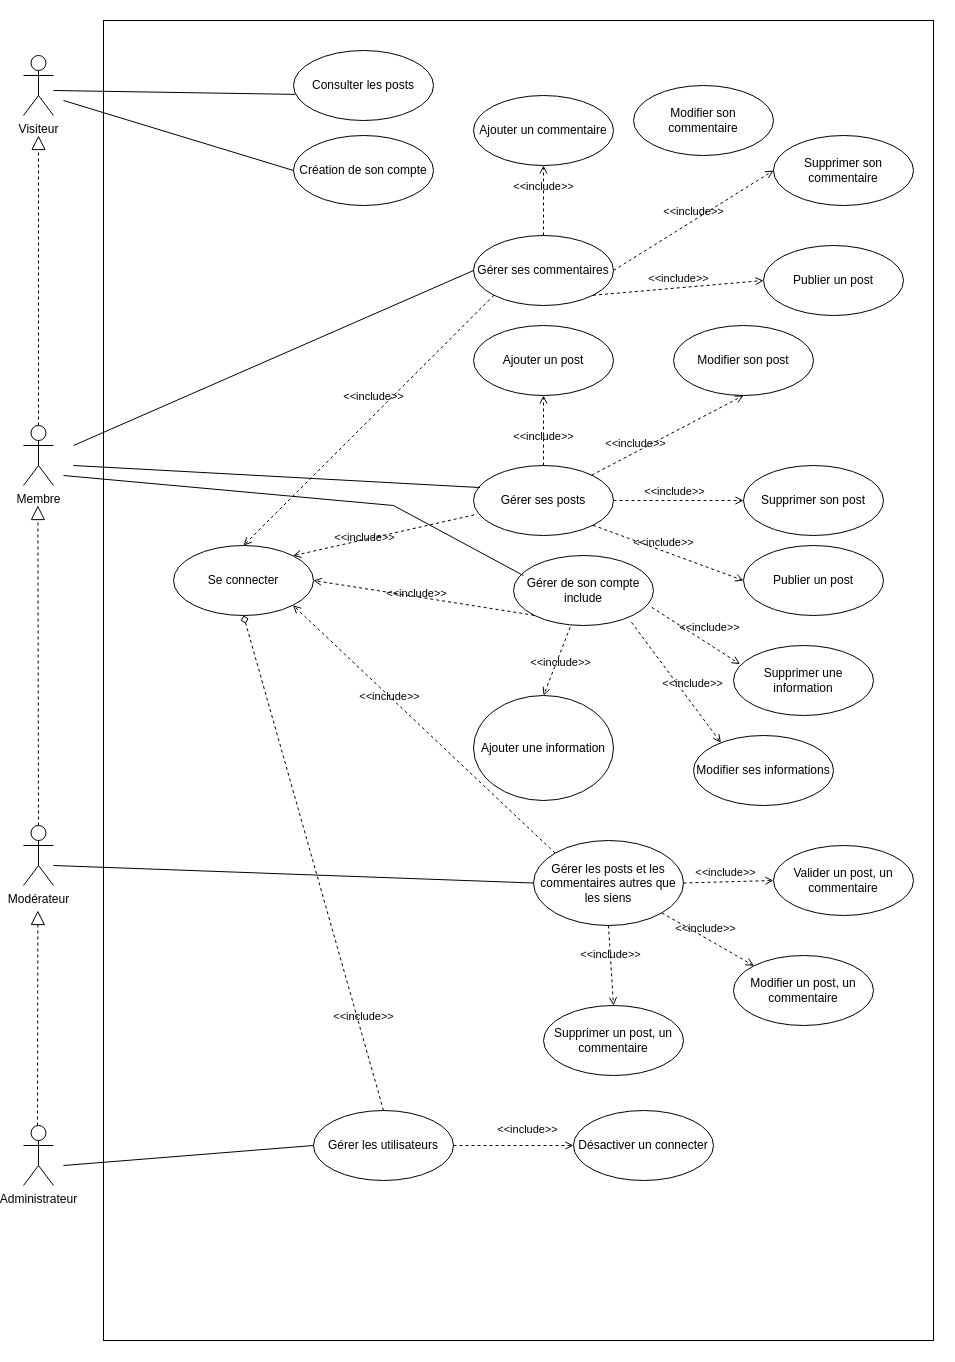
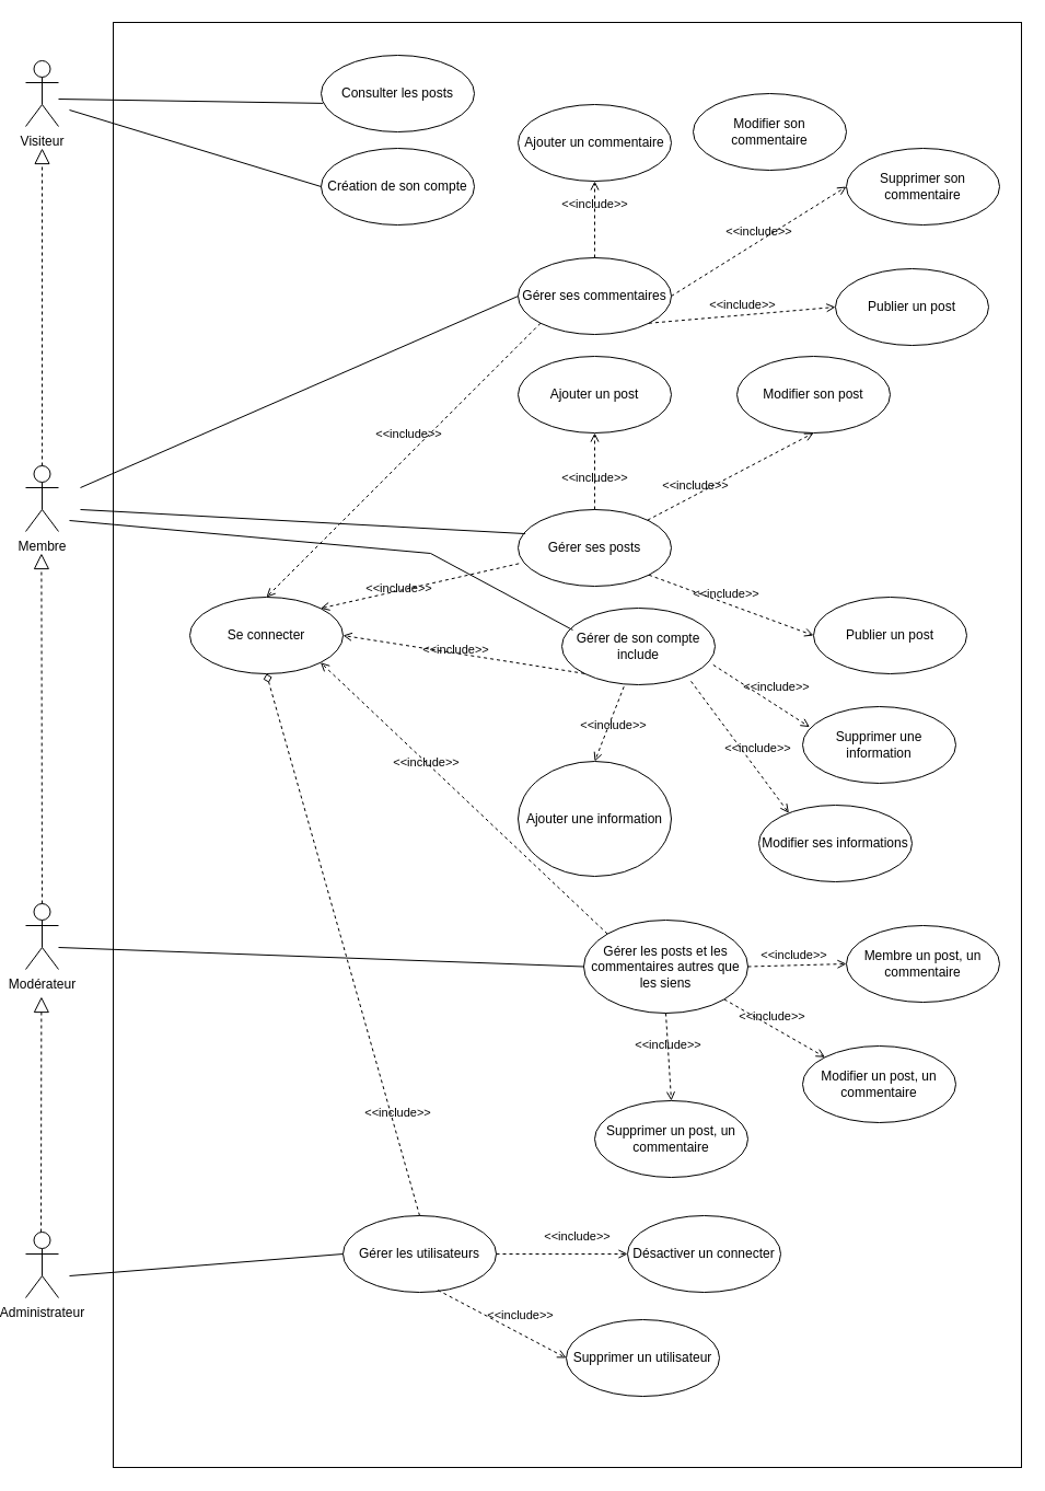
  <mxCell id="0" />
  <mxCell id="1" parent="0" />
  <mxCell id="2" value="" style="rounded=0;whiteSpace=wrap;html=1;fillColor=none;movable=0;resizable=0;rotatable=0;deletable=0;editable=0;locked=1;connectable=0;" vertex="1" parent="1"><mxGeometry y="20" width="830" height="1320" as="geometry" x="100" /></mxCell>
  <mxCell id="3" value="Administrateur" style="shape=umlActor;verticalLabelPosition=bottom;verticalAlign=top;html=1;" vertex="1" parent="1"><mxGeometry x="20" y="1125" width="30" height="60" as="geometry" /></mxCell>
  <mxCell id="4" value="Modérateur" style="shape=umlActor;verticalLabelPosition=bottom;verticalAlign=top;html=1;" vertex="1" parent="1"><mxGeometry x="20" y="825" width="30" height="60" as="geometry" /></mxCell>
  <mxCell id="5" value="Membre" style="shape=umlActor;verticalLabelPosition=bottom;verticalAlign=top;html=1;" vertex="1" parent="1"><mxGeometry x="20" y="425" width="30" height="60" as="geometry" /></mxCell>
  <mxCell id="6" value="Visiteur" style="shape=umlActor;verticalLabelPosition=bottom;verticalAlign=top;html=1;" vertex="1" parent="1"><mxGeometry x="20" y="55" width="30" height="60" as="geometry" /></mxCell>
  <mxCell id="7" value="Consulter les posts" style="ellipse;whiteSpace=wrap;html=1;" vertex="1" parent="1"><mxGeometry x="290" y="50" width="140" height="70" as="geometry" /></mxCell>
  <mxCell id="8" value="Ajouter un post" style="ellipse;whiteSpace=wrap;html=1;" vertex="1" parent="1"><mxGeometry x="470" y="325" width="140" height="70" as="geometry" /></mxCell>
  <mxCell id="9" value="Gérer ses posts" style="ellipse;whiteSpace=wrap;html=1;" vertex="1" parent="1"><mxGeometry x="470" y="465" width="140" height="70" as="geometry" /></mxCell>
  <mxCell id="10" value="Modifier son post" style="ellipse;whiteSpace=wrap;html=1;" vertex="1" parent="1"><mxGeometry x="670" y="325" width="140" height="70" as="geometry" /></mxCell>
- <mxCell id="11" value="Supprimer son post" style="ellipse;whiteSpace=wrap;html=1;" vertex="1" parent="1"><mxGeometry x="740" y="465" width="140" height="70" as="geometry" /></mxCell>
  <mxCell id="12" value="&amp;lt;&amp;lt;include&amp;gt;&amp;gt;" style="html=1;verticalAlign=bottom;labelBackgroundColor=none;endArrow=open;endFill=0;dashed=1;rounded=0;exitX=0.5;exitY=0;exitDx=0;exitDy=0;entryX=0.5;entryY=1;entryDx=0;entryDy=0;" edge="1" parent="1" source="9" target="8"><mxGeometry x="-0.429" width="160" relative="1" as="geometry"><mxPoint x="500" y="585" as="sourcePoint" /><mxPoint x="660" y="585" as="targetPoint" /><mxPoint as="offset" /></mxGeometry></mxCell>
  <mxCell id="13" value="&amp;lt;&amp;lt;include&amp;gt;&amp;gt;" style="html=1;verticalAlign=bottom;labelBackgroundColor=none;endArrow=open;endFill=0;dashed=1;rounded=0;entryX=0.5;entryY=1;entryDx=0;entryDy=0;" edge="1" parent="1" source="9" target="10"><mxGeometry x="-0.429" width="160" relative="1" as="geometry"><mxPoint x="620" y="475" as="sourcePoint" /><mxPoint x="620" y="405" as="targetPoint" /><mxPoint as="offset" /></mxGeometry></mxCell>
- <mxCell id="14" value="&amp;lt;&amp;lt;include&amp;gt;&amp;gt;" style="html=1;verticalAlign=bottom;labelBackgroundColor=none;endArrow=open;endFill=0;dashed=1;rounded=0;exitX=1;exitY=0.5;exitDx=0;exitDy=0;entryX=0;entryY=0.5;entryDx=0;entryDy=0;" edge="1" parent="1" source="9" target="11"><mxGeometry x="-0.062" width="160" relative="1" as="geometry"><mxPoint x="650" y="555" as="sourcePoint" /><mxPoint x="650" y="485" as="targetPoint" /><mxPoint as="offset" /></mxGeometry></mxCell>
  <mxCell id="15" value="Se connecter" style="ellipse;whiteSpace=wrap;html=1;" vertex="1" parent="1"><mxGeometry x="170" y="545" width="140" height="70" as="geometry" /></mxCell>
  <mxCell id="16" value="Gérer les posts et les commentaires autres que les siens" style="ellipse;whiteSpace=wrap;html=1;" vertex="1" parent="1"><mxGeometry x="530" y="840" width="150" height="85" as="geometry" /></mxCell>
  <mxCell id="17" value="Modifier un post, un commentaire" style="ellipse;whiteSpace=wrap;html=1;" vertex="1" parent="1"><mxGeometry x="730" y="955" width="140" height="70" as="geometry" /></mxCell>
  <mxCell id="18" value="Supprimer un post, un commentaire" style="ellipse;whiteSpace=wrap;html=1;" vertex="1" parent="1"><mxGeometry x="540" y="1005" width="140" height="70" as="geometry" /></mxCell>
- <mxCell id="19" value="Valider un post, un commentaire" style="ellipse;whiteSpace=wrap;html=1;" vertex="1" parent="1"><mxGeometry x="770" y="845" width="140" height="70" as="geometry" /></mxCell>
+ <mxCell id="19" value="Membre un post, un commentaire" style="ellipse;whiteSpace=wrap;html=1;" vertex="1" parent="1"><mxGeometry x="770" y="845" width="140" height="70" as="geometry" /></mxCell>
  <mxCell id="20" value="Gérer les utilisateurs" style="ellipse;whiteSpace=wrap;html=1;" vertex="1" parent="1"><mxGeometry x="310" y="1110" width="140" height="70" as="geometry" /></mxCell>
  <mxCell id="21" value="Désactiver un connecter" style="ellipse;whiteSpace=wrap;html=1;" vertex="1" parent="1"><mxGeometry x="570" y="1110" width="140" height="70" as="geometry" /></mxCell>
+ <mxCell id="22" value="Supprimer un utilisateur" style="ellipse;whiteSpace=wrap;html=1;" vertex="1" parent="1"><mxGeometry x="514" y="1205" width="140" height="70" as="geometry" /></mxCell>
  <mxCell id="23" value="Gérer de son compte include" style="ellipse;whiteSpace=wrap;html=1;" vertex="1" parent="1"><mxGeometry x="510" y="555" width="140" height="70" as="geometry" /></mxCell>
  <mxCell id="24" value="Ajouter une information" style="ellipse;whiteSpace=wrap;html=1;" vertex="1" parent="1"><mxGeometry x="470" y="695" width="140" height="105" as="geometry" /></mxCell>
  <mxCell id="25" value="Modifier ses informations" style="ellipse;whiteSpace=wrap;html=1;" vertex="1" parent="1"><mxGeometry x="690" y="735" width="140" height="70" as="geometry" /></mxCell>
  <mxCell id="26" value="Supprimer une information" style="ellipse;whiteSpace=wrap;html=1;" vertex="1" parent="1"><mxGeometry x="730" y="645" width="140" height="70" as="geometry" /></mxCell>
  <mxCell id="27" value="Création de son compte" style="ellipse;whiteSpace=wrap;html=1;" vertex="1" parent="1"><mxGeometry x="290" y="135" width="140" height="70" as="geometry" /></mxCell>
  <mxCell id="28" value="&amp;lt;&amp;lt;include&amp;gt;&amp;gt;" style="html=1;verticalAlign=bottom;labelBackgroundColor=none;endArrow=open;endFill=0;dashed=1;rounded=0;exitX=0.988;exitY=0.741;exitDx=0;exitDy=0;entryX=0.046;entryY=0.266;entryDx=0;entryDy=0;exitPerimeter=0;entryPerimeter=0;" edge="1" parent="1" source="23" target="26"><mxGeometry x="0.229" y="7" width="160" relative="1" as="geometry"><mxPoint x="610" y="665" as="sourcePoint" /><mxPoint x="725" y="665" as="targetPoint" /><mxPoint as="offset" /></mxGeometry></mxCell>
  <mxCell id="29" value="&amp;lt;&amp;lt;include&amp;gt;&amp;gt;" style="html=1;verticalAlign=bottom;labelBackgroundColor=none;endArrow=open;endFill=0;dashed=1;rounded=0;exitX=0.843;exitY=0.955;exitDx=0;exitDy=0;entryX=0.196;entryY=0.103;entryDx=0;entryDy=0;exitPerimeter=0;entryPerimeter=0;" edge="1" parent="1" source="23" target="25"><mxGeometry x="0.229" y="7" width="160" relative="1" as="geometry"><mxPoint x="590" y="638" as="sourcePoint" /><mxPoint x="718" y="695" as="targetPoint" /><mxPoint as="offset" /></mxGeometry></mxCell>
  <mxCell id="30" value="&amp;lt;&amp;lt;include&amp;gt;&amp;gt;" style="html=1;verticalAlign=bottom;labelBackgroundColor=none;endArrow=open;endFill=0;dashed=1;rounded=0;exitX=0.405;exitY=1.025;exitDx=0;exitDy=0;entryX=0.5;entryY=0;entryDx=0;entryDy=0;exitPerimeter=0;" edge="1" parent="1" source="23" target="24"><mxGeometry x="0.229" y="7" width="160" relative="1" as="geometry"><mxPoint x="510" y="635" as="sourcePoint" /><mxPoint x="639" y="755" as="targetPoint" /><mxPoint as="offset" /></mxGeometry></mxCell>
  <mxCell id="31" value="&amp;lt;&amp;lt;include&amp;gt;&amp;gt;" style="html=1;verticalAlign=bottom;labelBackgroundColor=none;endArrow=open;endFill=0;dashed=1;rounded=0;exitX=0.005;exitY=0.705;exitDx=0;exitDy=0;entryX=1;entryY=0;entryDx=0;entryDy=0;exitPerimeter=0;" edge="1" parent="1" source="9" target="15"><mxGeometry x="0.229" y="7" width="160" relative="1" as="geometry"><mxPoint x="321" y="665" as="sourcePoint" /><mxPoint x="450" y="785" as="targetPoint" /><mxPoint as="offset" /></mxGeometry></mxCell>
  <mxCell id="32" value="&amp;lt;&amp;lt;include&amp;gt;&amp;gt;" style="html=1;verticalAlign=bottom;labelBackgroundColor=none;endArrow=open;endFill=0;dashed=1;rounded=0;exitX=0;exitY=0;exitDx=0;exitDy=0;entryX=1;entryY=1;entryDx=0;entryDy=0;" edge="1" parent="1" source="16" target="15"><mxGeometry x="0.229" y="7" width="160" relative="1" as="geometry"><mxPoint x="350" y="967" as="sourcePoint" /><mxPoint x="280" y="865" as="targetPoint" /><mxPoint as="offset" /><Array as="points" /></mxGeometry></mxCell>
  <mxCell id="33" value="&amp;lt;&amp;lt;include&amp;gt;&amp;gt;" style="html=1;verticalAlign=bottom;labelBackgroundColor=none;endArrow=diamond;endFill=0;dashed=1;rounded=0;exitX=0.5;exitY=0;exitDx=0;exitDy=0;entryX=0.5;entryY=1;entryDx=0;entryDy=0;" edge="1" parent="1" source="20" target="15"><mxGeometry x="-0.661" y="-4" width="160" relative="1" as="geometry"><mxPoint x="340" y="1007" as="sourcePoint" /><mxPoint x="160" y="615" as="targetPoint" /><mxPoint as="offset" /><Array as="points" /></mxGeometry></mxCell>
  <mxCell id="34" value="&amp;lt;&amp;lt;include&amp;gt;&amp;gt;" style="html=1;verticalAlign=bottom;labelBackgroundColor=none;endArrow=open;endFill=0;dashed=1;rounded=0;exitX=1;exitY=0.5;exitDx=0;exitDy=0;entryX=0;entryY=0.5;entryDx=0;entryDy=0;" edge="1" parent="1" source="20" target="21"><mxGeometry x="0.229" y="7" width="160" relative="1" as="geometry"><mxPoint x="491" y="1318" as="sourcePoint" /><mxPoint x="380" y="1205" as="targetPoint" /><mxPoint as="offset" /></mxGeometry></mxCell>
+ <mxCell id="35" value="&amp;lt;&amp;lt;include&amp;gt;&amp;gt;" style="html=1;verticalAlign=bottom;labelBackgroundColor=none;endArrow=open;endFill=0;dashed=1;rounded=0;exitX=0.619;exitY=0.972;exitDx=0;exitDy=0;entryX=0;entryY=0.5;entryDx=0;entryDy=0;exitPerimeter=0;" edge="1" parent="1" source="20" target="22"><mxGeometry x="0.229" y="7" width="160" relative="1" as="geometry"><mxPoint x="394" y="1225" as="sourcePoint" /><mxPoint x="514" y="1225" as="targetPoint" /><mxPoint as="offset" /></mxGeometry></mxCell>
  <mxCell id="36" value="" style="endArrow=none;html=1;rounded=0;exitX=0.012;exitY=0.627;exitDx=0;exitDy=0;exitPerimeter=0;" edge="1" parent="1" source="7"><mxGeometry width="50" height="50" relative="1" as="geometry"><mxPoint x="290" y="80" as="sourcePoint" /><mxPoint x="50" y="90" as="targetPoint" /></mxGeometry></mxCell>
  <mxCell id="37" value="" style="endArrow=none;html=1;rounded=0;exitX=0.047;exitY=0.315;exitDx=0;exitDy=0;exitPerimeter=0;" edge="1" parent="1" source="9"><mxGeometry width="50" height="50" relative="1" as="geometry"><mxPoint x="312" y="469" as="sourcePoint" /><mxPoint x="70" y="465" as="targetPoint" /></mxGeometry></mxCell>
  <mxCell id="38" value="Gérer ses commentaires" style="ellipse;whiteSpace=wrap;html=1;" vertex="1" parent="1"><mxGeometry x="470" y="235" width="140" height="70" as="geometry" /></mxCell>
  <mxCell id="39" value="" style="endArrow=none;html=1;rounded=0;exitX=0;exitY=0.5;exitDx=0;exitDy=0;" edge="1" parent="1" source="27"><mxGeometry width="50" height="50" relative="1" as="geometry"><mxPoint x="302" y="104" as="sourcePoint" /><mxPoint x="60" y="100" as="targetPoint" /></mxGeometry></mxCell>
  <mxCell id="40" value="Ajouter un commentaire" style="ellipse;whiteSpace=wrap;html=1;" vertex="1" parent="1"><mxGeometry x="470" y="95" width="140" height="70" as="geometry" /></mxCell>
  <mxCell id="41" value="Modifier son commentaire" style="ellipse;whiteSpace=wrap;html=1;" vertex="1" parent="1"><mxGeometry x="630" y="85" width="140" height="70" as="geometry" /></mxCell>
  <mxCell id="42" value="Supprimer son commentaire" style="ellipse;whiteSpace=wrap;html=1;" vertex="1" parent="1"><mxGeometry x="770" y="135" width="140" height="70" as="geometry" /></mxCell>
  <mxCell id="43" value="&amp;lt;&amp;lt;include&amp;gt;&amp;gt;" style="html=1;verticalAlign=bottom;labelBackgroundColor=none;endArrow=open;endFill=0;dashed=1;rounded=0;exitX=0.5;exitY=0;exitDx=0;exitDy=0;entryX=0.5;entryY=1;entryDx=0;entryDy=0;" edge="1" parent="1" source="38" target="40"><mxGeometry x="0.143" width="160" relative="1" as="geometry"><mxPoint x="539.58" y="275" as="sourcePoint" /><mxPoint x="539.58" y="205" as="targetPoint" /><mxPoint as="offset" /></mxGeometry></mxCell>
  <mxCell id="44" value="&amp;lt;&amp;lt;include&amp;gt;&amp;gt;" style="html=1;verticalAlign=bottom;labelBackgroundColor=none;endArrow=open;endFill=0;dashed=1;rounded=0;exitX=1;exitY=0.5;exitDx=0;exitDy=0;entryX=0;entryY=0.5;entryDx=0;entryDy=0;" edge="1" parent="1" source="38" target="42"><mxGeometry width="160" relative="1" as="geometry"><mxPoint x="590" y="255" as="sourcePoint" /><mxPoint x="665" y="190" as="targetPoint" /><mxPoint as="offset" /></mxGeometry></mxCell>
  <mxCell id="45" value="" style="endArrow=none;html=1;rounded=0;exitX=0;exitY=0.5;exitDx=0;exitDy=0;" edge="1" parent="1" source="38"><mxGeometry width="50" height="50" relative="1" as="geometry"><mxPoint x="477" y="387" as="sourcePoint" /><mxPoint x="70" y="445" as="targetPoint" /></mxGeometry></mxCell>
  <mxCell id="46" value="" style="endArrow=block;dashed=1;endFill=0;endSize=12;html=1;rounded=0;exitX=0.5;exitY=0;exitDx=0;exitDy=0;exitPerimeter=0;" edge="1" parent="1" source="5"><mxGeometry width="160" relative="1" as="geometry"><mxPoint x="50" y="315" as="sourcePoint" /><mxPoint x="35" y="135" as="targetPoint" /></mxGeometry></mxCell>
  <mxCell id="47" value="" style="endArrow=block;dashed=1;endFill=0;endSize=12;html=1;rounded=0;exitX=0.5;exitY=0;exitDx=0;exitDy=0;exitPerimeter=0;" edge="1" parent="1" source="4"><mxGeometry width="160" relative="1" as="geometry"><mxPoint x="34.38" y="795" as="sourcePoint" /><mxPoint x="34.38" y="505" as="targetPoint" /></mxGeometry></mxCell>
  <mxCell id="48" value="" style="endArrow=block;dashed=1;endFill=0;endSize=12;html=1;rounded=0;" edge="1" parent="1"><mxGeometry width="160" relative="1" as="geometry"><mxPoint x="34" y="1125" as="sourcePoint" /><mxPoint x="34.37" y="910" as="targetPoint" /></mxGeometry></mxCell>
  <mxCell id="49" value="Publier un post" style="ellipse;whiteSpace=wrap;html=1;" vertex="1" parent="1"><mxGeometry x="740" y="545" width="140" height="70" as="geometry" /></mxCell>
  <mxCell id="50" value="&amp;lt;&amp;lt;include&amp;gt;&amp;gt;" style="html=1;verticalAlign=bottom;labelBackgroundColor=none;endArrow=open;endFill=0;dashed=1;rounded=0;exitX=1;exitY=1;exitDx=0;exitDy=0;entryX=0;entryY=0.5;entryDx=0;entryDy=0;" edge="1" parent="1" source="9" target="49"><mxGeometry x="-0.062" width="160" relative="1" as="geometry"><mxPoint x="610" y="555" as="sourcePoint" /><mxPoint x="740" y="555" as="targetPoint" /><mxPoint as="offset" /></mxGeometry></mxCell>
  <mxCell id="51" value="&amp;lt;&amp;lt;include&amp;gt;&amp;gt;" style="html=1;verticalAlign=bottom;labelBackgroundColor=none;endArrow=open;endFill=0;dashed=1;rounded=0;exitX=1;exitY=0.5;exitDx=0;exitDy=0;entryX=0;entryY=0.5;entryDx=0;entryDy=0;" edge="1" parent="1" source="16" target="19"><mxGeometry x="-0.062" width="160" relative="1" as="geometry"><mxPoint x="675" y="879.47" as="sourcePoint" /><mxPoint x="805" y="879.47" as="targetPoint" /><mxPoint as="offset" /></mxGeometry></mxCell>
  <mxCell id="52" value="&amp;lt;&amp;lt;include&amp;gt;&amp;gt;" style="html=1;verticalAlign=bottom;labelBackgroundColor=none;endArrow=open;endFill=0;dashed=1;rounded=0;exitX=1;exitY=1;exitDx=0;exitDy=0;entryX=0;entryY=0;entryDx=0;entryDy=0;" edge="1" parent="1" source="16" target="17"><mxGeometry x="-0.062" width="160" relative="1" as="geometry"><mxPoint x="675" y="928" as="sourcePoint" /><mxPoint x="765" y="925" as="targetPoint" /><mxPoint as="offset" /></mxGeometry></mxCell>
  <mxCell id="53" value="&amp;lt;&amp;lt;include&amp;gt;&amp;gt;" style="html=1;verticalAlign=bottom;labelBackgroundColor=none;endArrow=open;endFill=0;dashed=1;rounded=0;exitX=0.5;exitY=1;exitDx=0;exitDy=0;entryX=0.5;entryY=0;entryDx=0;entryDy=0;" edge="1" parent="1" source="16" target="18"><mxGeometry x="-0.062" width="160" relative="1" as="geometry"><mxPoint x="597" y="945" as="sourcePoint" /><mxPoint x="690" y="998" as="targetPoint" /><mxPoint as="offset" /></mxGeometry></mxCell>
  <mxCell id="54" value="" style="endArrow=none;html=1;rounded=0;exitX=0;exitY=0.5;exitDx=0;exitDy=0;" edge="1" parent="1" source="16"><mxGeometry width="50" height="50" relative="1" as="geometry"><mxPoint x="301" y="925" as="sourcePoint" /><mxPoint x="50" y="865" as="targetPoint" /></mxGeometry></mxCell>
  <mxCell id="55" value="" style="endArrow=none;html=1;rounded=0;exitX=0;exitY=0.5;exitDx=0;exitDy=0;" edge="1" parent="1" source="20"><mxGeometry width="50" height="50" relative="1" as="geometry"><mxPoint x="555" y="1061" as="sourcePoint" /><mxPoint x="60" y="1165" as="targetPoint" /></mxGeometry></mxCell>
  <mxCell id="56" value="&amp;lt;&amp;lt;include&amp;gt;&amp;gt;" style="html=1;verticalAlign=bottom;labelBackgroundColor=none;endArrow=open;endFill=0;dashed=1;rounded=0;exitX=0;exitY=1;exitDx=0;exitDy=0;entryX=1;entryY=0.5;entryDx=0;entryDy=0;" edge="1" parent="1" source="23" target="15"><mxGeometry x="0.055" y="6" width="160" relative="1" as="geometry"><mxPoint x="492" y="545" as="sourcePoint" /><mxPoint x="420" y="566" as="targetPoint" /><mxPoint as="offset" /></mxGeometry></mxCell>
  <mxCell id="57" value="" style="endArrow=none;html=1;rounded=0;exitX=0.071;exitY=0.286;exitDx=0;exitDy=0;exitPerimeter=0;" edge="1" parent="1" source="23"><mxGeometry width="50" height="50" relative="1" as="geometry"><mxPoint x="467" y="497" as="sourcePoint" /><mxPoint x="60" y="475" as="targetPoint" /><Array as="points"><mxPoint x="390" y="505" /></Array></mxGeometry></mxCell>
  <mxCell id="58" value="&amp;lt;&amp;lt;include&amp;gt;&amp;gt;" style="html=1;verticalAlign=bottom;labelBackgroundColor=none;endArrow=open;endFill=0;dashed=1;rounded=0;exitX=0;exitY=1;exitDx=0;exitDy=0;entryX=0.5;entryY=0;entryDx=0;entryDy=0;" edge="1" parent="1" source="38" target="15"><mxGeometry x="-0.079" y="-7" width="160" relative="1" as="geometry"><mxPoint x="421" y="395" as="sourcePoint" /><mxPoint x="240" y="437" as="targetPoint" /><mxPoint as="offset" /></mxGeometry></mxCell>
  <mxCell id="59" value="Publier un post" style="ellipse;whiteSpace=wrap;html=1;" vertex="1" parent="1"><mxGeometry x="760" y="245" width="140" height="70" as="geometry" /></mxCell>
  <mxCell id="60" value="&amp;lt;&amp;lt;include&amp;gt;&amp;gt;" style="html=1;verticalAlign=bottom;labelBackgroundColor=none;endArrow=open;endFill=0;dashed=1;rounded=0;exitX=1;exitY=1;exitDx=0;exitDy=0;entryX=0;entryY=0.5;entryDx=0;entryDy=0;" edge="1" parent="1" source="38" target="59"><mxGeometry width="160" relative="1" as="geometry"><mxPoint x="620" y="280" as="sourcePoint" /><mxPoint x="780" y="180" as="targetPoint" /><mxPoint as="offset" /></mxGeometry></mxCell>
